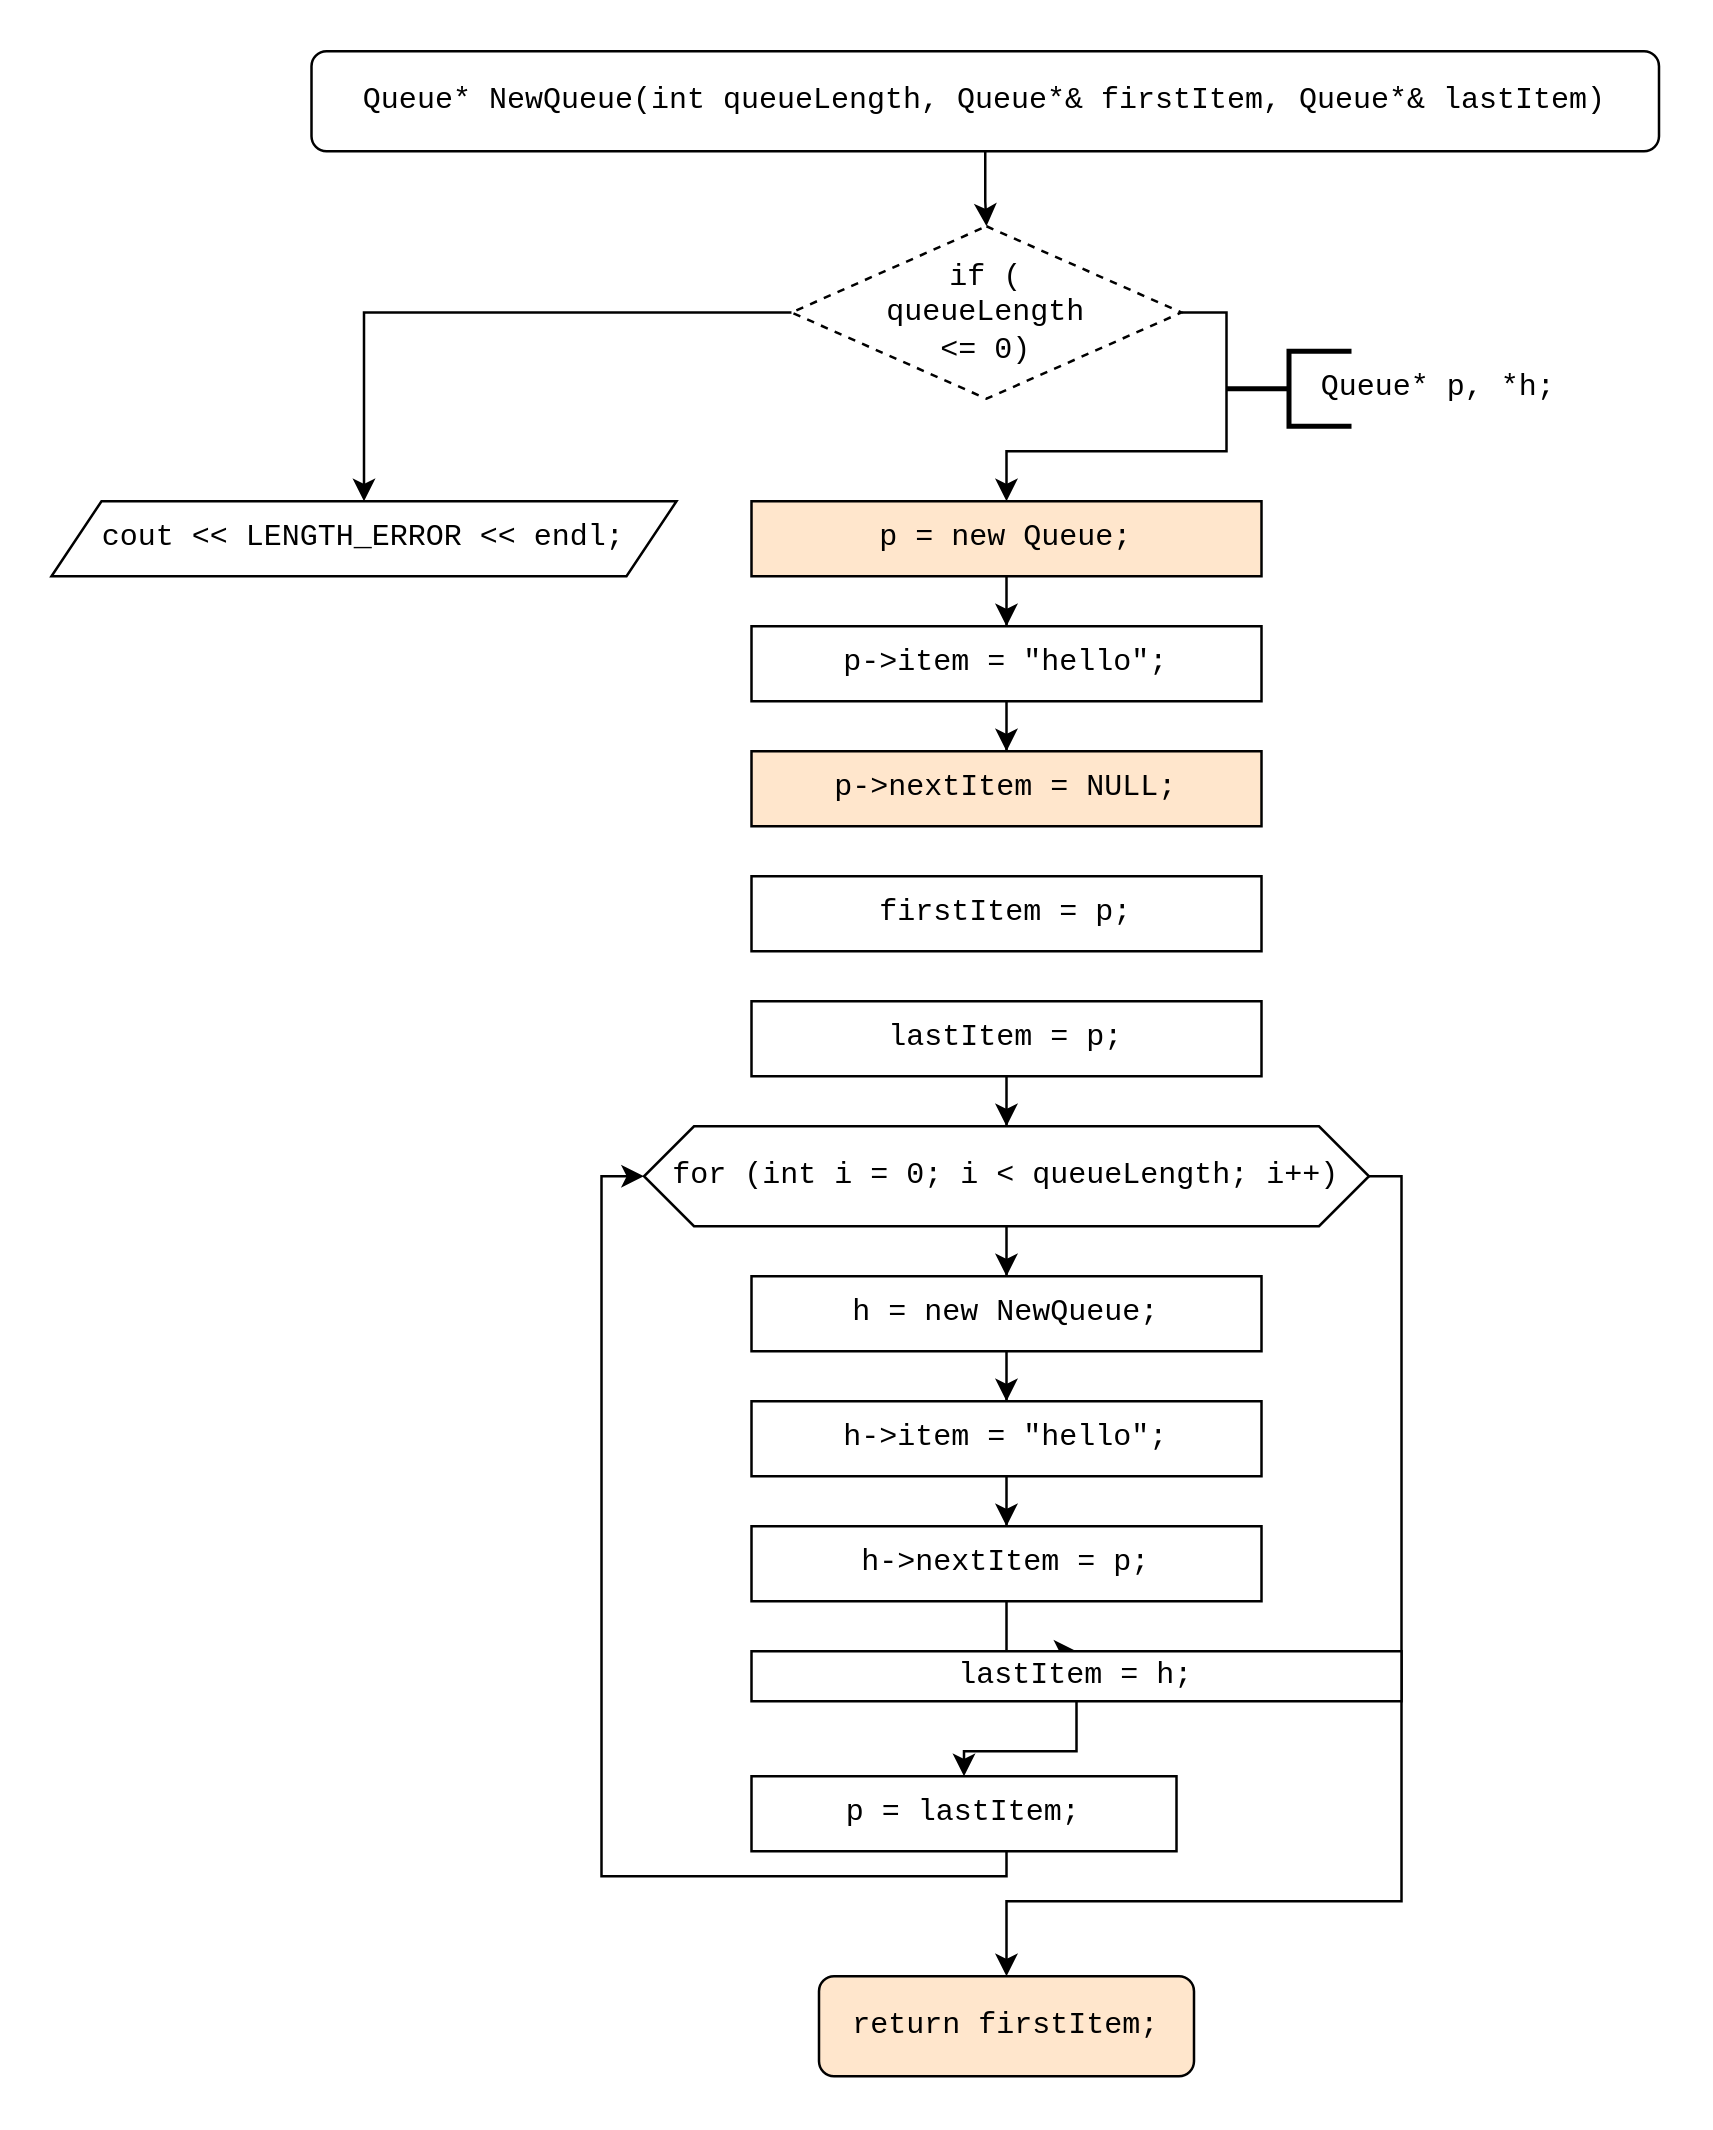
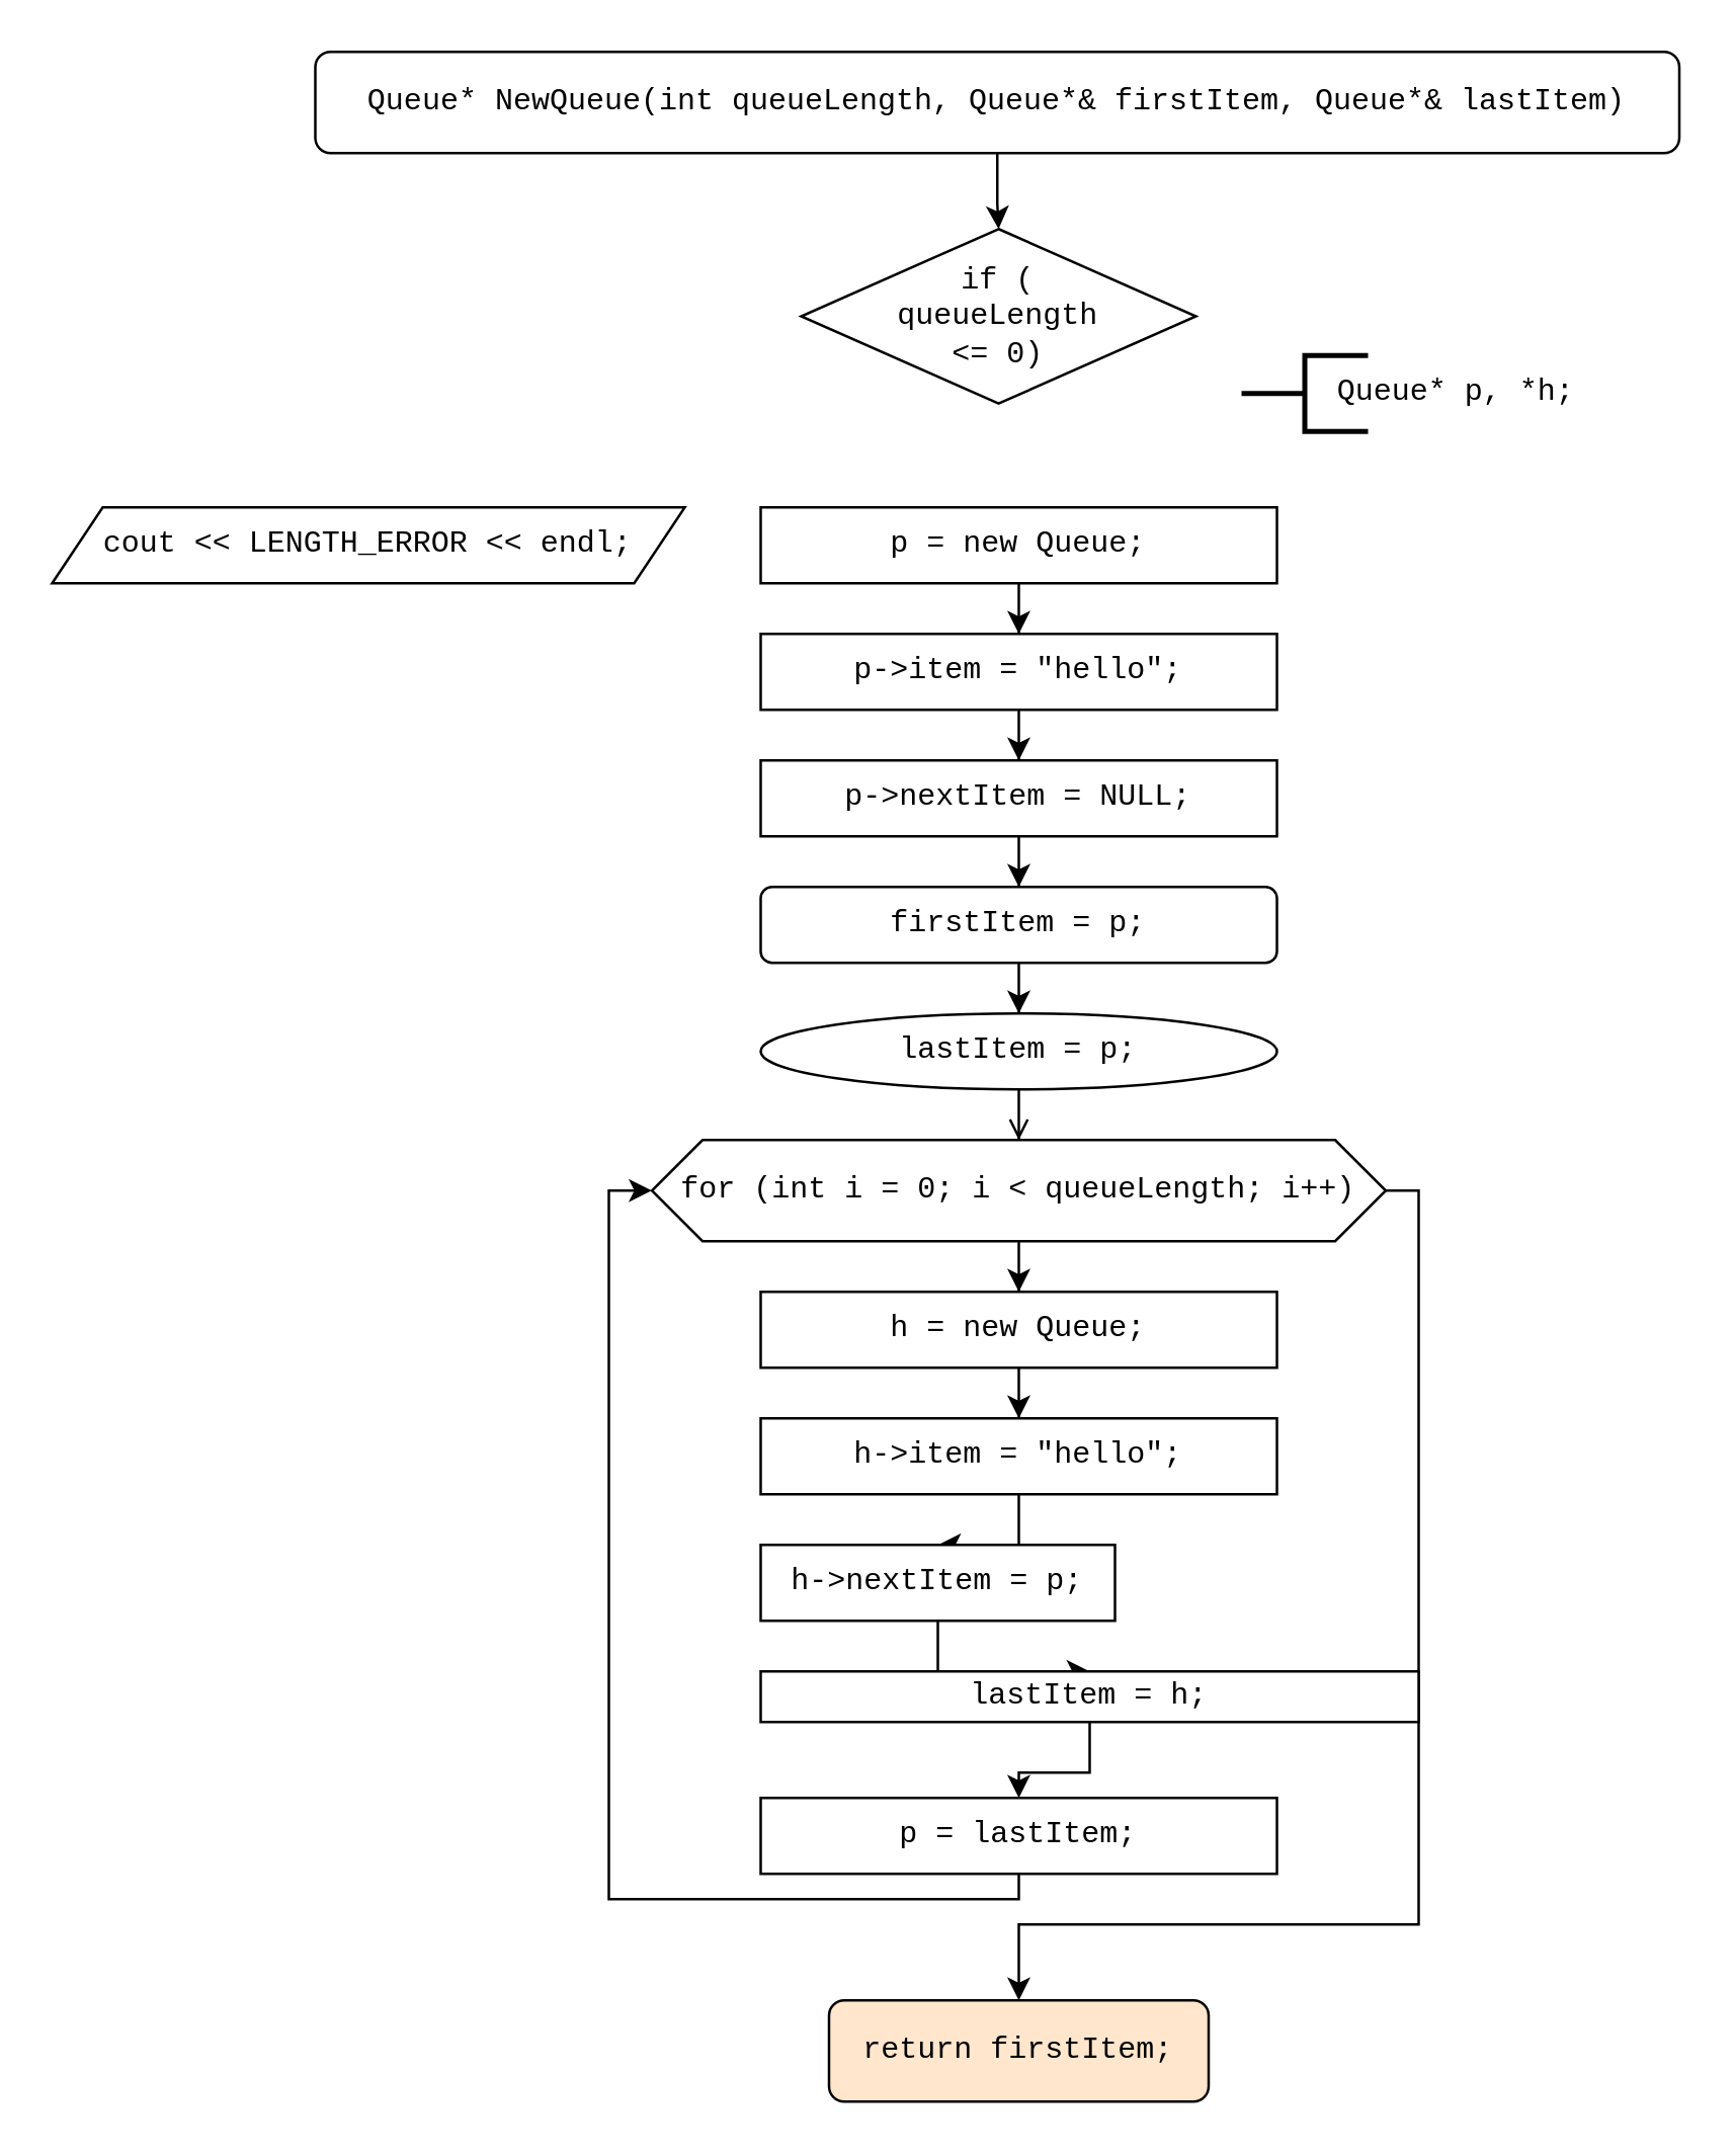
  <mxCell id="0" />
  <mxCell id="1" parent="0" />
  <mxCell id="2" style="edgeStyle=orthogonalEdgeStyle;rounded=0;orthogonalLoop=1;jettySize=auto;html=1;entryX=0.5;entryY=0;entryDx=0;entryDy=0;" edge="1" parent="1" source="3" target="6"><mxGeometry relative="1" as="geometry" /></mxCell>
  <mxCell id="3" value="Queue* NewQueue(int queueLength, Queue*&amp;amp; firstItem, Queue*&amp;amp; lastItem)" style="rounded=1;whiteSpace=wrap;html=1;fontFamily=Courier New;" vertex="1" parent="1"><mxGeometry x="124" y="20" width="539" height="40" as="geometry" /></mxCell>
- <mxCell id="4" style="edgeStyle=orthogonalEdgeStyle;rounded=0;orthogonalLoop=1;jettySize=auto;html=1;entryX=0.5;entryY=0;entryDx=0;entryDy=0;" edge="1" parent="1" source="6" target="7"><mxGeometry relative="1" as="geometry"><mxPoint x="80" y="170" as="targetPoint" /><Array as="points"><mxPoint x="145" y="124" /></Array></mxGeometry></mxCell>
- <mxCell id="5" style="edgeStyle=orthogonalEdgeStyle;rounded=0;orthogonalLoop=1;jettySize=auto;html=1;entryX=0.5;entryY=0;entryDx=0;entryDy=0;" edge="1" parent="1" source="6" target="9"><mxGeometry relative="1" as="geometry"><Array as="points"><mxPoint x="490" y="125" /><mxPoint x="490" y="180" /><mxPoint x="402" y="180" /></Array></mxGeometry></mxCell>
- <mxCell id="6" value="if (&lt;br&gt;queueLength&lt;br&gt;&amp;lt;= 0)" style="rhombus;whiteSpace=wrap;html=1;fontFamily=Courier New;dashed=1;" vertex="1" parent="1"><mxGeometry x="316" y="90" width="156" height="69" as="geometry" /></mxCell>
+ <mxCell id="6" value="if (&lt;br&gt;queueLength&lt;br&gt;&amp;lt;= 0)" style="rhombus;whiteSpace=wrap;html=1;fontFamily=Courier New;" vertex="1" parent="1"><mxGeometry x="316" y="90" width="156" height="69" as="geometry" /></mxCell>
  <mxCell id="7" value="cout &amp;lt;&amp;lt; LENGTH_ERROR &amp;lt;&amp;lt; endl;" style="shape=parallelogram;perimeter=parallelogramPerimeter;whiteSpace=wrap;html=1;fixedSize=1;fontFamily=Courier New;" vertex="1" parent="1"><mxGeometry x="20" y="200" width="250" height="30" as="geometry" /></mxCell>
  <mxCell id="8" style="edgeStyle=orthogonalEdgeStyle;rounded=0;orthogonalLoop=1;jettySize=auto;html=1;entryX=0.5;entryY=0;entryDx=0;entryDy=0;fontFamily=Courier New;" edge="1" parent="1" source="9" target="13"><mxGeometry relative="1" as="geometry" /></mxCell>
- <mxCell id="9" value="p = new Queue;" style="rounded=0;whiteSpace=wrap;html=1;fontFamily=Courier New;align=center;fillColor=#ffe6cc;" vertex="1" parent="1"><mxGeometry x="300" y="200" width="204" height="30" as="geometry" /></mxCell>
+ <mxCell id="9" value="p = new Queue;" style="rounded=0;whiteSpace=wrap;html=1;fontFamily=Courier New;align=center;" vertex="1" parent="1"><mxGeometry x="300" y="200" width="204" height="30" as="geometry" /></mxCell>
  <mxCell id="10" value="" style="strokeWidth=2;html=1;shape=mxgraph.flowchart.annotation_2;align=left;labelPosition=right;pointerEvents=1;" vertex="1" parent="1"><mxGeometry x="490" y="140" width="50" height="30" as="geometry" /></mxCell>
  <mxCell id="11" value="Queue* p, *h;" style="text;html=1;strokeColor=none;fillColor=none;align=center;verticalAlign=middle;whiteSpace=wrap;rounded=0;fontFamily=Courier New;" vertex="1" parent="1"><mxGeometry x="520" y="140" width="110" height="30" as="geometry" /></mxCell>
  <mxCell id="12" style="edgeStyle=orthogonalEdgeStyle;rounded=0;orthogonalLoop=1;jettySize=auto;html=1;entryX=0.5;entryY=0;entryDx=0;entryDy=0;fontFamily=Courier New;" edge="1" parent="1" source="13" target="17"><mxGeometry relative="1" as="geometry" /></mxCell>
  <mxCell id="13" value="p-&gt;item = &quot;hello&quot;;" style="rounded=0;whiteSpace=wrap;html=1;fontFamily=Courier New;align=center;" vertex="1" parent="1"><mxGeometry x="300" y="250" width="204" height="30" as="geometry" /></mxCell>
- <mxCell id="15" value="firstItem = p;" style="rounded=0;whiteSpace=wrap;html=1;fontFamily=Courier New;align=center;" vertex="1" parent="1"><mxGeometry x="300" y="350" width="204" height="30" as="geometry" /></mxCell>
- <mxCell id="17" value="p-&amp;gt;nextItem = NULL;" style="rounded=0;whiteSpace=wrap;html=1;fontFamily=Courier New;align=center;fillColor=#ffe6cc;" vertex="1" parent="1"><mxGeometry x="300" y="300" width="204" height="30" as="geometry" /></mxCell>
- <mxCell id="18" style="edgeStyle=orthogonalEdgeStyle;rounded=0;orthogonalLoop=1;jettySize=auto;html=1;entryX=0.5;entryY=0;entryDx=0;entryDy=0;fontFamily=Courier New;" edge="1" parent="1" source="19" target="22"><mxGeometry relative="1" as="geometry" /></mxCell>
- <mxCell id="19" value="lastItem = p;" style="rounded=0;whiteSpace=wrap;html=1;fontFamily=Courier New;align=center;" vertex="1" parent="1"><mxGeometry x="300" y="400" width="204" height="30" as="geometry" /></mxCell>
+ <mxCell id="14" style="edgeStyle=orthogonalEdgeStyle;rounded=0;orthogonalLoop=1;jettySize=auto;html=1;entryX=0.5;entryY=0;entryDx=0;entryDy=0;fontFamily=Courier New;" edge="1" parent="1" source="15" target="19"><mxGeometry relative="1" as="geometry" /></mxCell>
+ <mxCell id="15" value="firstItem = p;" style="whiteSpace=wrap;html=1;fontFamily=Courier New;align=center;rounded=1;" vertex="1" parent="1"><mxGeometry x="300" y="350" width="204" height="30" as="geometry" /></mxCell>
+ <mxCell id="16" style="edgeStyle=orthogonalEdgeStyle;rounded=0;orthogonalLoop=1;jettySize=auto;html=1;entryX=0.5;entryY=0;entryDx=0;entryDy=0;fontFamily=Courier New;" edge="1" parent="1" source="17" target="15"><mxGeometry relative="1" as="geometry" /></mxCell>
+ <mxCell id="17" value="p-&amp;gt;nextItem = NULL;" style="rounded=0;whiteSpace=wrap;html=1;fontFamily=Courier New;align=center;" vertex="1" parent="1"><mxGeometry x="300" y="300" width="204" height="30" as="geometry" /></mxCell>
+ <mxCell id="18" style="edgeStyle=orthogonalEdgeStyle;rounded=0;orthogonalLoop=1;jettySize=auto;html=1;entryX=0.5;entryY=0;entryDx=0;entryDy=0;fontFamily=Courier New;endArrow=open;" edge="1" parent="1" source="19" target="22"><mxGeometry relative="1" as="geometry" /></mxCell>
+ <mxCell id="19" value="lastItem = p;" style="ellipse;whiteSpace=wrap;html=1;fontFamily=Courier New;align=center;" vertex="1" parent="1"><mxGeometry x="300" y="400" width="204" height="30" as="geometry" /></mxCell>
  <mxCell id="20" style="edgeStyle=orthogonalEdgeStyle;rounded=0;orthogonalLoop=1;jettySize=auto;html=1;entryX=0.5;entryY=0;entryDx=0;entryDy=0;fontFamily=Courier New;" edge="1" parent="1" source="22" target="24"><mxGeometry relative="1" as="geometry" /></mxCell>
  <mxCell id="21" style="edgeStyle=orthogonalEdgeStyle;rounded=0;orthogonalLoop=1;jettySize=auto;html=1;fontFamily=Courier New;" edge="1" parent="1" source="22"><mxGeometry relative="1" as="geometry"><mxPoint x="402" y="790" as="targetPoint" /><Array as="points"><mxPoint x="560" y="470" /><mxPoint x="560" y="760" /></Array></mxGeometry></mxCell>
  <mxCell id="22" value="for (int i = 0; i &amp;lt; queueLength; i++)" style="shape=hexagon;perimeter=hexagonPerimeter2;whiteSpace=wrap;html=1;fixedSize=1;fontFamily=Courier New;" vertex="1" parent="1"><mxGeometry x="257" y="450" width="290" height="40" as="geometry" /></mxCell>
  <mxCell id="23" style="edgeStyle=orthogonalEdgeStyle;rounded=0;orthogonalLoop=1;jettySize=auto;html=1;entryX=0.5;entryY=0;entryDx=0;entryDy=0;fontFamily=Courier New;" edge="1" parent="1" source="24" target="26"><mxGeometry relative="1" as="geometry" /></mxCell>
- <mxCell id="24" value="h = new NewQueue;" style="rounded=0;whiteSpace=wrap;html=1;fontFamily=Courier New;align=center;" vertex="1" parent="1"><mxGeometry x="300" y="510" width="204" height="30" as="geometry" /></mxCell>
+ <mxCell id="24" value="h = new Queue;" style="rounded=0;whiteSpace=wrap;html=1;fontFamily=Courier New;align=center;" vertex="1" parent="1"><mxGeometry x="300" y="510" width="204" height="30" as="geometry" /></mxCell>
  <mxCell id="25" style="edgeStyle=orthogonalEdgeStyle;rounded=0;orthogonalLoop=1;jettySize=auto;html=1;entryX=0.5;entryY=0;entryDx=0;entryDy=0;fontFamily=Courier New;" edge="1" parent="1" source="26" target="28"><mxGeometry relative="1" as="geometry" /></mxCell>
  <mxCell id="26" value="h-&amp;gt;item = &quot;hello&quot;;" style="rounded=0;whiteSpace=wrap;html=1;fontFamily=Courier New;align=center;" vertex="1" parent="1"><mxGeometry x="300" y="560" width="204" height="30" as="geometry" /></mxCell>
  <mxCell id="27" style="edgeStyle=orthogonalEdgeStyle;rounded=0;orthogonalLoop=1;jettySize=auto;html=1;entryX=0.5;entryY=0;entryDx=0;entryDy=0;fontFamily=Courier New;" edge="1" parent="1" source="28" target="30"><mxGeometry relative="1" as="geometry" /></mxCell>
- <mxCell id="28" value="h-&amp;gt;nextItem = p;" style="rounded=0;whiteSpace=wrap;html=1;fontFamily=Courier New;align=center;" vertex="1" parent="1"><mxGeometry x="300" y="610" width="204" height="30" as="geometry" /></mxCell>
+ <mxCell id="28" value="h-&amp;gt;nextItem = p;" style="rounded=0;whiteSpace=wrap;html=1;fontFamily=Courier New;align=center;" vertex="1" parent="1"><mxGeometry x="300" y="610" width="140" height="30" as="geometry" /></mxCell>
  <mxCell id="29" style="edgeStyle=orthogonalEdgeStyle;rounded=0;orthogonalLoop=1;jettySize=auto;html=1;entryX=0.5;entryY=0;entryDx=0;entryDy=0;fontFamily=Courier New;" edge="1" parent="1" source="30" target="32"><mxGeometry relative="1" as="geometry" /></mxCell>
  <mxCell id="30" value="lastItem = h;" style="rounded=0;whiteSpace=wrap;html=1;fontFamily=Courier New;align=center;" vertex="1" parent="1"><mxGeometry x="300" y="660" width="260" height="20" as="geometry" /></mxCell>
  <mxCell id="31" style="edgeStyle=orthogonalEdgeStyle;rounded=0;orthogonalLoop=1;jettySize=auto;html=1;fontFamily=Courier New;entryX=0;entryY=0.5;entryDx=0;entryDy=0;" edge="1" parent="1" source="32" target="22"><mxGeometry relative="1" as="geometry"><mxPoint x="230" y="470" as="targetPoint" /><Array as="points"><mxPoint x="402" y="750" /><mxPoint x="240" y="750" /><mxPoint x="240" y="470" /></Array></mxGeometry></mxCell>
- <mxCell id="32" value="p = lastItem;" style="rounded=0;whiteSpace=wrap;html=1;fontFamily=Courier New;align=center;" vertex="1" parent="1"><mxGeometry x="300" y="710" width="170" height="30" as="geometry" /></mxCell>
+ <mxCell id="32" value="p = lastItem;" style="rounded=0;whiteSpace=wrap;html=1;fontFamily=Courier New;align=center;" vertex="1" parent="1"><mxGeometry x="300" y="710" width="204" height="30" as="geometry" /></mxCell>
  <mxCell id="33" value="return firstItem;" style="rounded=1;whiteSpace=wrap;html=1;fontFamily=Courier New;fillColor=#ffe6cc;" vertex="1" parent="1"><mxGeometry x="327" y="790" width="150" height="40" as="geometry" /></mxCell>
